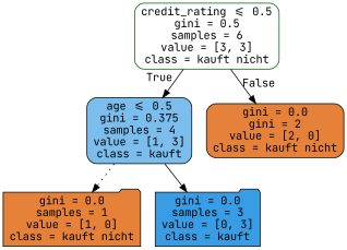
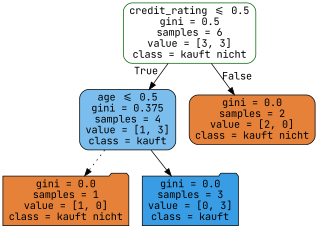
  digraph {
    fontname="JetBrains Mono"
    node [color=black fillcolor="#e58139" fontname="JetBrains Mono" shape=box style="filled, rounded"]
    edge [fontname="JetBrains Mono" style=solid]
    n1 [color=darkgreen fillcolor="#ffffff" label="credit_rating <= 0.5\ngini = 0.5\nsamples = 6\nvalue = [3, 3]\nclass = kauft nicht"]
    n2 [fillcolor="#7bbeee" label="age <= 0.5\ngini = 0.375\nsamples = 4\nvalue = [1, 3]\nclass = kauft"]
-   n3 [label="gini = 0.0\ngini = 2\nvalue = [2, 0]\nclass = kauft nicht"]
+   n3 [label="gini = 0.0\nsamples = 2\nvalue = [2, 0]\nclass = kauft nicht"]
    n4 [label="gini = 0.0\nsamples = 1\nvalue = [1, 0]\nclass = kauft nicht" shape=folder]
    n5 [fillcolor="#399de5" label="gini = 0.0\nsamples = 3\nvalue = [0, 3]\nclass = kauft" shape=folder]
    n1 -> n2 [headlabel=True labelangle=45 labeldistance=2.5]
    n1 -> n3 [headlabel=False labelangle=-45 labeldistance=2.5]
    n2 -> n4 [style=dotted]
    n2 -> n5
  }
